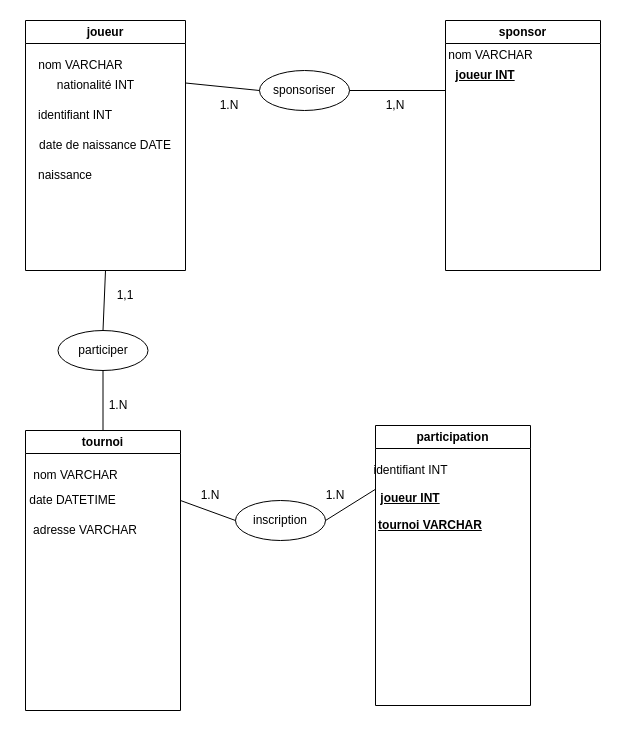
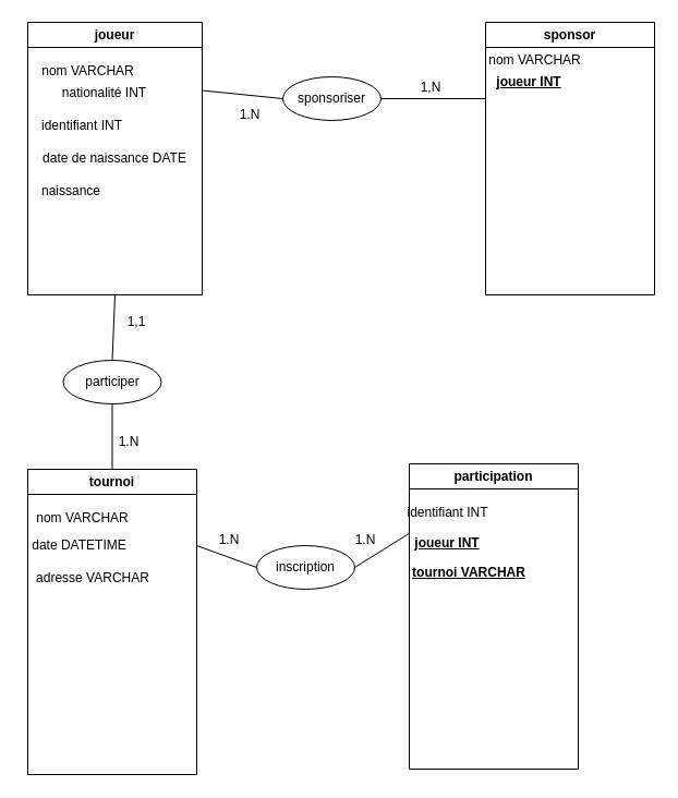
  <mxCell id="0" />
  <mxCell id="1" parent="0" />
  <mxCell id="2" value="participer" style="ellipse;whiteSpace=wrap;html=1;" vertex="1" parent="1"><mxGeometry x="57.5" y="330" width="90" height="40" as="geometry" /></mxCell>
  <mxCell id="3" value="sponsoriser" style="ellipse;whiteSpace=wrap;html=1;" vertex="1" parent="1"><mxGeometry x="259" y="70" width="90" height="40" as="geometry" /></mxCell>
  <mxCell id="4" value="joueur" style="swimlane;whiteSpace=wrap;html=1;" vertex="1" parent="1"><mxGeometry x="25" y="20" width="160" height="250" as="geometry" /></mxCell>
  <mxCell id="5" value="nom VARCHAR" style="text;html=1;align=center;verticalAlign=middle;resizable=0;points=[];autosize=1;strokeColor=none;fillColor=none;" vertex="1" parent="4"><mxGeometry y="30" width="110" height="30" as="geometry" /></mxCell>
  <mxCell id="6" value="nationalité INT" style="text;html=1;align=center;verticalAlign=middle;resizable=0;points=[];autosize=1;strokeColor=none;fillColor=none;" vertex="1" parent="4"><mxGeometry y="50" width="140" height="30" as="geometry" /></mxCell>
  <mxCell id="7" value="identifiant INT" style="text;html=1;align=center;verticalAlign=middle;whiteSpace=wrap;rounded=0;" vertex="1" parent="4"><mxGeometry x="10" y="80" width="80" height="30" as="geometry" /></mxCell>
  <mxCell id="8" value="date de naissance DATE" style="text;html=1;align=center;verticalAlign=middle;whiteSpace=wrap;rounded=0;" vertex="1" parent="4"><mxGeometry x="5" y="110" width="150" height="30" as="geometry" /></mxCell>
  <mxCell id="9" value="naissance" style="text;html=1;align=center;verticalAlign=middle;whiteSpace=wrap;rounded=0;" vertex="1" parent="4"><mxGeometry x="10" y="140" width="60" height="30" as="geometry" /></mxCell>
  <mxCell id="10" value="sponsor" style="swimlane;whiteSpace=wrap;html=1;startSize=23;" vertex="1" parent="1"><mxGeometry x="445" y="20" width="155" height="250" as="geometry" /></mxCell>
  <mxCell id="11" value="nom VARCHAR" style="text;html=1;align=center;verticalAlign=middle;resizable=0;points=[];autosize=1;strokeColor=none;fillColor=none;" vertex="1" parent="10"><mxGeometry x="-10" y="20" width="110" height="30" as="geometry" /></mxCell>
  <mxCell id="12" value="&lt;u&gt;&lt;b&gt;joueur INT&lt;/b&gt;&lt;/u&gt;" style="text;html=1;align=center;verticalAlign=middle;whiteSpace=wrap;rounded=0;" vertex="1" parent="10"><mxGeometry y="40" width="80" height="30" as="geometry" /></mxCell>
  <mxCell id="13" value="tournoi" style="swimlane;whiteSpace=wrap;html=1;" vertex="1" parent="1"><mxGeometry x="25" y="430" width="155" height="280" as="geometry" /></mxCell>
  <mxCell id="14" value="nom VARCHAR" style="text;html=1;align=center;verticalAlign=middle;resizable=0;points=[];autosize=1;strokeColor=none;fillColor=none;" vertex="1" parent="13"><mxGeometry x="-5" y="30" width="110" height="30" as="geometry" /></mxCell>
  <mxCell id="15" value="date DATETIME" style="text;html=1;align=center;verticalAlign=middle;whiteSpace=wrap;rounded=0;" vertex="1" parent="13"><mxGeometry x="-5" y="55" width="105" height="30" as="geometry" /></mxCell>
  <mxCell id="16" value="adresse VARCHAR" style="text;html=1;align=center;verticalAlign=middle;whiteSpace=wrap;rounded=0;" vertex="1" parent="13"><mxGeometry y="85" width="120" height="30" as="geometry" /></mxCell>
  <mxCell id="17" value="participation" style="swimlane;whiteSpace=wrap;html=1;" vertex="1" parent="1"><mxGeometry x="375" y="425" width="155" height="280" as="geometry" /></mxCell>
  <mxCell id="18" value="identifiant INT" style="text;html=1;align=center;verticalAlign=middle;resizable=0;points=[];autosize=1;strokeColor=none;fillColor=none;" vertex="1" parent="17"><mxGeometry x="-15" y="30" width="100" height="30" as="geometry" /></mxCell>
  <mxCell id="19" value="&lt;u&gt;&lt;b&gt;joueur INT&lt;/b&gt;&lt;/u&gt;" style="text;html=1;align=center;verticalAlign=middle;whiteSpace=wrap;rounded=0;" vertex="1" parent="17"><mxGeometry y="55" width="70" height="35" as="geometry" /></mxCell>
  <mxCell id="20" value="&lt;u&gt;&lt;b&gt;tournoi VARCHAR&lt;/b&gt;&lt;/u&gt;" style="text;html=1;align=center;verticalAlign=middle;whiteSpace=wrap;rounded=0;" vertex="1" parent="17"><mxGeometry y="85" width="110" height="30" as="geometry" /></mxCell>
  <mxCell id="21" value="" style="endArrow=none;html=1;rounded=0;entryX=0;entryY=1;entryDx=0;entryDy=0;exitX=1;exitY=0.5;exitDx=0;exitDy=0;" edge="1" parent="1" source="3" target="12"><mxGeometry width="50" height="50" relative="1" as="geometry"><mxPoint x="205" y="390" as="sourcePoint" /><mxPoint x="255" y="340" as="targetPoint" /></mxGeometry></mxCell>
  <mxCell id="22" value="" style="endArrow=none;html=1;rounded=0;" edge="1" parent="1"><mxGeometry width="50" height="50" relative="1" as="geometry"><mxPoint x="195" y="110" as="sourcePoint" /><mxPoint x="195" y="110" as="targetPoint" /></mxGeometry></mxCell>
  <mxCell id="23" value="" style="endArrow=none;html=1;rounded=0;entryX=0;entryY=0.5;entryDx=0;entryDy=0;exitX=1;exitY=0.25;exitDx=0;exitDy=0;" edge="1" parent="1" source="4" target="3"><mxGeometry width="50" height="50" relative="1" as="geometry"><mxPoint x="185" y="100" as="sourcePoint" /><mxPoint x="335" y="340" as="targetPoint" /></mxGeometry></mxCell>
  <mxCell id="24" value="" style="endArrow=none;html=1;rounded=0;entryX=0.5;entryY=1;entryDx=0;entryDy=0;exitX=0.5;exitY=0;exitDx=0;exitDy=0;" edge="1" parent="1" source="2" target="4"><mxGeometry width="50" height="50" relative="1" as="geometry"><mxPoint x="285" y="390" as="sourcePoint" /><mxPoint x="335" y="340" as="targetPoint" /></mxGeometry></mxCell>
  <mxCell id="25" value="" style="endArrow=none;html=1;rounded=0;entryX=0.5;entryY=1;entryDx=0;entryDy=0;exitX=0.5;exitY=0;exitDx=0;exitDy=0;" edge="1" parent="1" source="13" target="2"><mxGeometry width="50" height="50" relative="1" as="geometry"><mxPoint x="285" y="390" as="sourcePoint" /><mxPoint x="335" y="340" as="targetPoint" /></mxGeometry></mxCell>
  <mxCell id="26" style="edgeStyle=orthogonalEdgeStyle;rounded=0;orthogonalLoop=1;jettySize=auto;html=1;exitX=1;exitY=0.5;exitDx=0;exitDy=0;" edge="1" parent="1" source="27"><mxGeometry relative="1" as="geometry"><mxPoint x="305" y="530" as="targetPoint" /></mxGeometry></mxCell>
  <mxCell id="27" value="inscription" style="ellipse;whiteSpace=wrap;html=1;" vertex="1" parent="1"><mxGeometry x="235" y="500" width="90" height="40" as="geometry" /></mxCell>
  <mxCell id="28" value="" style="endArrow=none;html=1;rounded=0;entryX=0;entryY=0.5;entryDx=0;entryDy=0;exitX=1;exitY=0.25;exitDx=0;exitDy=0;" edge="1" parent="1" source="13" target="27"><mxGeometry width="50" height="50" relative="1" as="geometry"><mxPoint x="175" y="520" as="sourcePoint" /><mxPoint x="215" y="510" as="targetPoint" /></mxGeometry></mxCell>
  <mxCell id="29" value="" style="endArrow=none;html=1;rounded=0;exitX=1;exitY=0.5;exitDx=0;exitDy=0;entryX=0;entryY=0.25;entryDx=0;entryDy=0;" edge="1" parent="1" source="27" target="19"><mxGeometry width="50" height="50" relative="1" as="geometry"><mxPoint x="285" y="390" as="sourcePoint" /><mxPoint x="335" y="340" as="targetPoint" /></mxGeometry></mxCell>
  <mxCell id="30" value="1.N" style="text;html=1;align=center;verticalAlign=middle;whiteSpace=wrap;rounded=0;" vertex="1" parent="1"><mxGeometry x="199" y="90" width="60" height="30" as="geometry" /></mxCell>
- <mxCell id="31" value="1,N" style="text;html=1;align=center;verticalAlign=middle;whiteSpace=wrap;rounded=0;" vertex="1" parent="1"><mxGeometry x="365" y="90" width="60" height="30" as="geometry" /></mxCell>
+ <mxCell id="31" value="1,N" style="text;html=1;align=center;verticalAlign=middle;whiteSpace=wrap;rounded=0;" vertex="1" parent="1"><mxGeometry x="365" y="65" width="60" height="30" as="geometry" /></mxCell>
  <mxCell id="32" value="1,1" style="text;html=1;align=center;verticalAlign=middle;whiteSpace=wrap;rounded=0;" vertex="1" parent="1"><mxGeometry x="95" y="280" width="60" height="30" as="geometry" /></mxCell>
  <mxCell id="33" value="1.N" style="text;html=1;align=center;verticalAlign=middle;whiteSpace=wrap;rounded=0;" vertex="1" parent="1"><mxGeometry x="87.5" y="390" width="60" height="30" as="geometry" /></mxCell>
  <mxCell id="34" value="1.N" style="text;html=1;align=center;verticalAlign=middle;whiteSpace=wrap;rounded=0;" vertex="1" parent="1"><mxGeometry x="305" y="480" width="60" height="30" as="geometry" /></mxCell>
  <mxCell id="35" value="1.N" style="text;html=1;align=center;verticalAlign=middle;whiteSpace=wrap;rounded=0;" vertex="1" parent="1"><mxGeometry x="180" y="480" width="60" height="30" as="geometry" /></mxCell>
